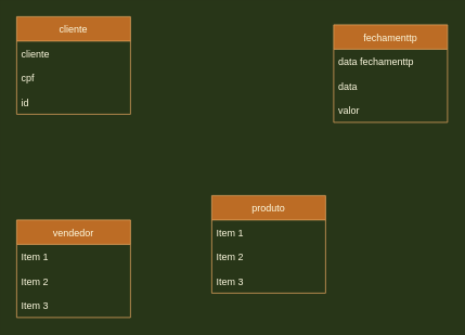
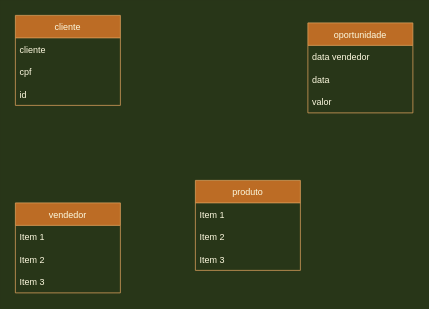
  <mxCell id="0" />
  <mxCell id="1" parent="0" />
  <mxCell id="2" value="cliente" style="swimlane;fontStyle=0;childLayout=stackLayout;horizontal=1;startSize=30;horizontalStack=0;resizeParent=1;resizeParentMax=0;resizeLast=0;collapsible=1;marginBottom=0;rounded=0;sketch=0;fontColor=#FEFAE0;strokeColor=#DDA15E;fillColor=#BC6C25;" vertex="1" parent="1"><mxGeometry x="20" y="20" width="140" height="120" as="geometry" /></mxCell>
  <mxCell id="3" value="cliente" style="text;strokeColor=none;fillColor=none;align=left;verticalAlign=middle;spacingLeft=4;spacingRight=4;overflow=hidden;points=[[0,0.5],[1,0.5]];portConstraint=eastwest;rotatable=0;rounded=0;sketch=0;fontColor=#FEFAE0;" vertex="1" parent="2"><mxGeometry y="30" width="140" height="30" as="geometry" /></mxCell>
  <mxCell id="4" value="cpf" style="text;strokeColor=none;fillColor=none;align=left;verticalAlign=middle;spacingLeft=4;spacingRight=4;overflow=hidden;points=[[0,0.5],[1,0.5]];portConstraint=eastwest;rotatable=0;rounded=0;sketch=0;fontColor=#FEFAE0;" vertex="1" parent="2"><mxGeometry y="60" width="140" height="30" as="geometry" /></mxCell>
  <mxCell id="5" value="id" style="text;strokeColor=none;fillColor=none;align=left;verticalAlign=middle;spacingLeft=4;spacingRight=4;overflow=hidden;points=[[0,0.5],[1,0.5]];portConstraint=eastwest;rotatable=0;rounded=0;sketch=0;fontColor=#FEFAE0;" vertex="1" parent="2"><mxGeometry y="90" width="140" height="30" as="geometry" /></mxCell>
  <mxCell id="6" value="vendedor" style="swimlane;fontStyle=0;childLayout=stackLayout;horizontal=1;startSize=30;horizontalStack=0;resizeParent=1;resizeParentMax=0;resizeLast=0;collapsible=1;marginBottom=0;rounded=0;sketch=0;fontColor=#FEFAE0;strokeColor=#DDA15E;fillColor=#BC6C25;" vertex="1" parent="1"><mxGeometry x="20" y="270" width="140" height="120" as="geometry" /></mxCell>
  <mxCell id="7" value="Item 1" style="text;strokeColor=none;fillColor=none;align=left;verticalAlign=middle;spacingLeft=4;spacingRight=4;overflow=hidden;points=[[0,0.5],[1,0.5]];portConstraint=eastwest;rotatable=0;rounded=0;sketch=0;fontColor=#FEFAE0;" vertex="1" parent="6"><mxGeometry y="30" width="140" height="30" as="geometry" /></mxCell>
  <mxCell id="8" value="Item 2" style="text;strokeColor=none;fillColor=none;align=left;verticalAlign=middle;spacingLeft=4;spacingRight=4;overflow=hidden;points=[[0,0.5],[1,0.5]];portConstraint=eastwest;rotatable=0;rounded=0;sketch=0;fontColor=#FEFAE0;" vertex="1" parent="6"><mxGeometry y="60" width="140" height="30" as="geometry" /></mxCell>
  <mxCell id="9" value="Item 3" style="text;strokeColor=none;fillColor=none;align=left;verticalAlign=middle;spacingLeft=4;spacingRight=4;overflow=hidden;points=[[0,0.5],[1,0.5]];portConstraint=eastwest;rotatable=0;rounded=0;sketch=0;fontColor=#FEFAE0;" vertex="1" parent="6"><mxGeometry y="90" width="140" height="30" as="geometry" /></mxCell>
- <mxCell id="10" value="fechamenttp" style="swimlane;fontStyle=0;childLayout=stackLayout;horizontal=1;startSize=30;horizontalStack=0;resizeParent=1;resizeParentMax=0;resizeLast=0;collapsible=1;marginBottom=0;rounded=0;sketch=0;fontColor=#FEFAE0;strokeColor=#DDA15E;fillColor=#BC6C25;" vertex="1" parent="1"><mxGeometry x="410" y="30" width="140" height="120" as="geometry" /></mxCell>
- <mxCell id="11" value="data fechamenttp" style="text;strokeColor=none;fillColor=none;align=left;verticalAlign=middle;spacingLeft=4;spacingRight=4;overflow=hidden;points=[[0,0.5],[1,0.5]];portConstraint=eastwest;rotatable=0;rounded=0;sketch=0;fontColor=#FEFAE0;" vertex="1" parent="10"><mxGeometry y="30" width="140" height="30" as="geometry" /></mxCell>
+ <mxCell id="10" value="oportunidade" style="swimlane;fontStyle=0;childLayout=stackLayout;horizontal=1;startSize=30;horizontalStack=0;resizeParent=1;resizeParentMax=0;resizeLast=0;collapsible=1;marginBottom=0;rounded=0;sketch=0;fontColor=#FEFAE0;strokeColor=#DDA15E;fillColor=#BC6C25;" vertex="1" parent="1"><mxGeometry x="410" y="30" width="140" height="120" as="geometry" /></mxCell>
+ <mxCell id="11" value="data vendedor" style="text;strokeColor=none;fillColor=none;align=left;verticalAlign=middle;spacingLeft=4;spacingRight=4;overflow=hidden;points=[[0,0.5],[1,0.5]];portConstraint=eastwest;rotatable=0;rounded=0;sketch=0;fontColor=#FEFAE0;" vertex="1" parent="10"><mxGeometry y="30" width="140" height="30" as="geometry" /></mxCell>
  <mxCell id="12" value="data" style="text;strokeColor=none;fillColor=none;align=left;verticalAlign=middle;spacingLeft=4;spacingRight=4;overflow=hidden;points=[[0,0.5],[1,0.5]];portConstraint=eastwest;rotatable=0;rounded=0;sketch=0;fontColor=#FEFAE0;" vertex="1" parent="10"><mxGeometry y="60" width="140" height="30" as="geometry" /></mxCell>
  <mxCell id="13" value="valor" style="text;strokeColor=none;fillColor=none;align=left;verticalAlign=middle;spacingLeft=4;spacingRight=4;overflow=hidden;points=[[0,0.5],[1,0.5]];portConstraint=eastwest;rotatable=0;rounded=0;sketch=0;fontColor=#FEFAE0;" vertex="1" parent="10"><mxGeometry y="90" width="140" height="30" as="geometry" /></mxCell>
  <mxCell id="14" value="produto" style="swimlane;fontStyle=0;childLayout=stackLayout;horizontal=1;startSize=30;horizontalStack=0;resizeParent=1;resizeParentMax=0;resizeLast=0;collapsible=1;marginBottom=0;rounded=0;sketch=0;fontColor=#FEFAE0;strokeColor=#DDA15E;fillColor=#BC6C25;" vertex="1" parent="1"><mxGeometry x="260" y="240" width="140" height="120" as="geometry" /></mxCell>
  <mxCell id="15" value="Item 1" style="text;strokeColor=none;fillColor=none;align=left;verticalAlign=middle;spacingLeft=4;spacingRight=4;overflow=hidden;points=[[0,0.5],[1,0.5]];portConstraint=eastwest;rotatable=0;rounded=0;sketch=0;fontColor=#FEFAE0;" vertex="1" parent="14"><mxGeometry y="30" width="140" height="30" as="geometry" /></mxCell>
  <mxCell id="16" value="Item 2" style="text;strokeColor=none;fillColor=none;align=left;verticalAlign=middle;spacingLeft=4;spacingRight=4;overflow=hidden;points=[[0,0.5],[1,0.5]];portConstraint=eastwest;rotatable=0;rounded=0;sketch=0;fontColor=#FEFAE0;" vertex="1" parent="14"><mxGeometry y="60" width="140" height="30" as="geometry" /></mxCell>
  <mxCell id="17" value="Item 3" style="text;strokeColor=none;fillColor=none;align=left;verticalAlign=middle;spacingLeft=4;spacingRight=4;overflow=hidden;points=[[0,0.5],[1,0.5]];portConstraint=eastwest;rotatable=0;rounded=0;sketch=0;fontColor=#FEFAE0;" vertex="1" parent="14"><mxGeometry y="90" width="140" height="30" as="geometry" /></mxCell>
